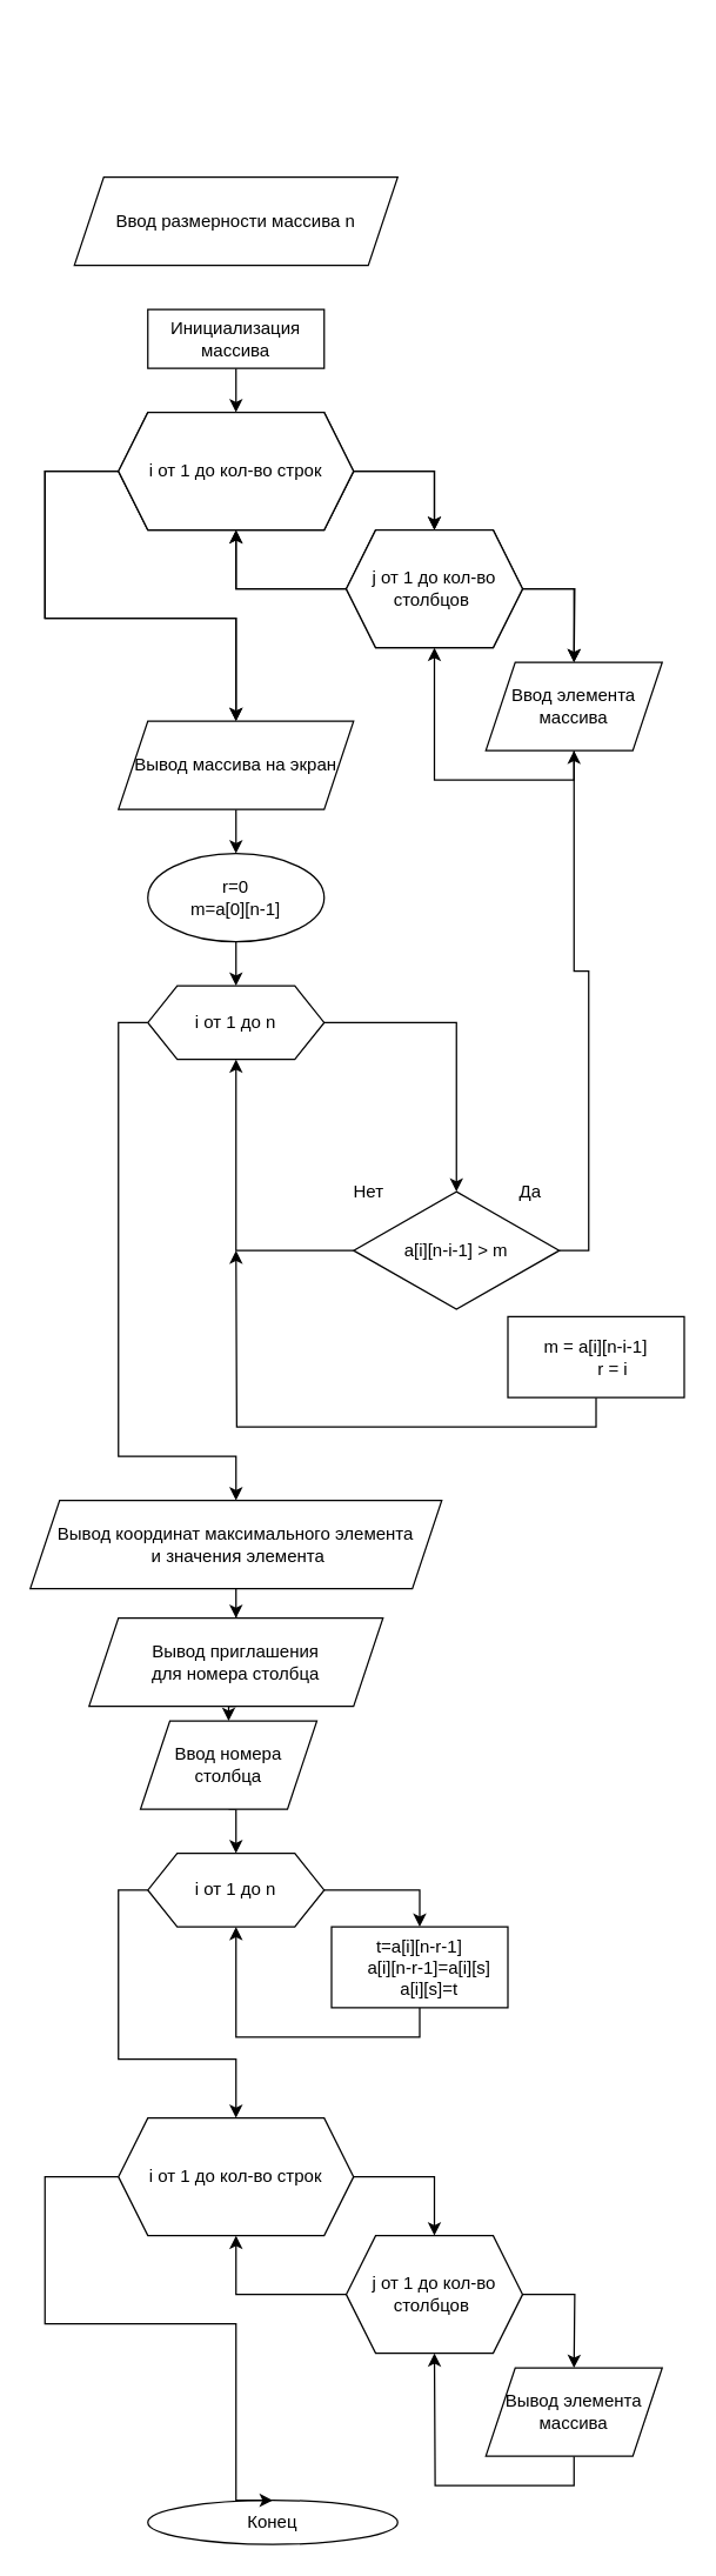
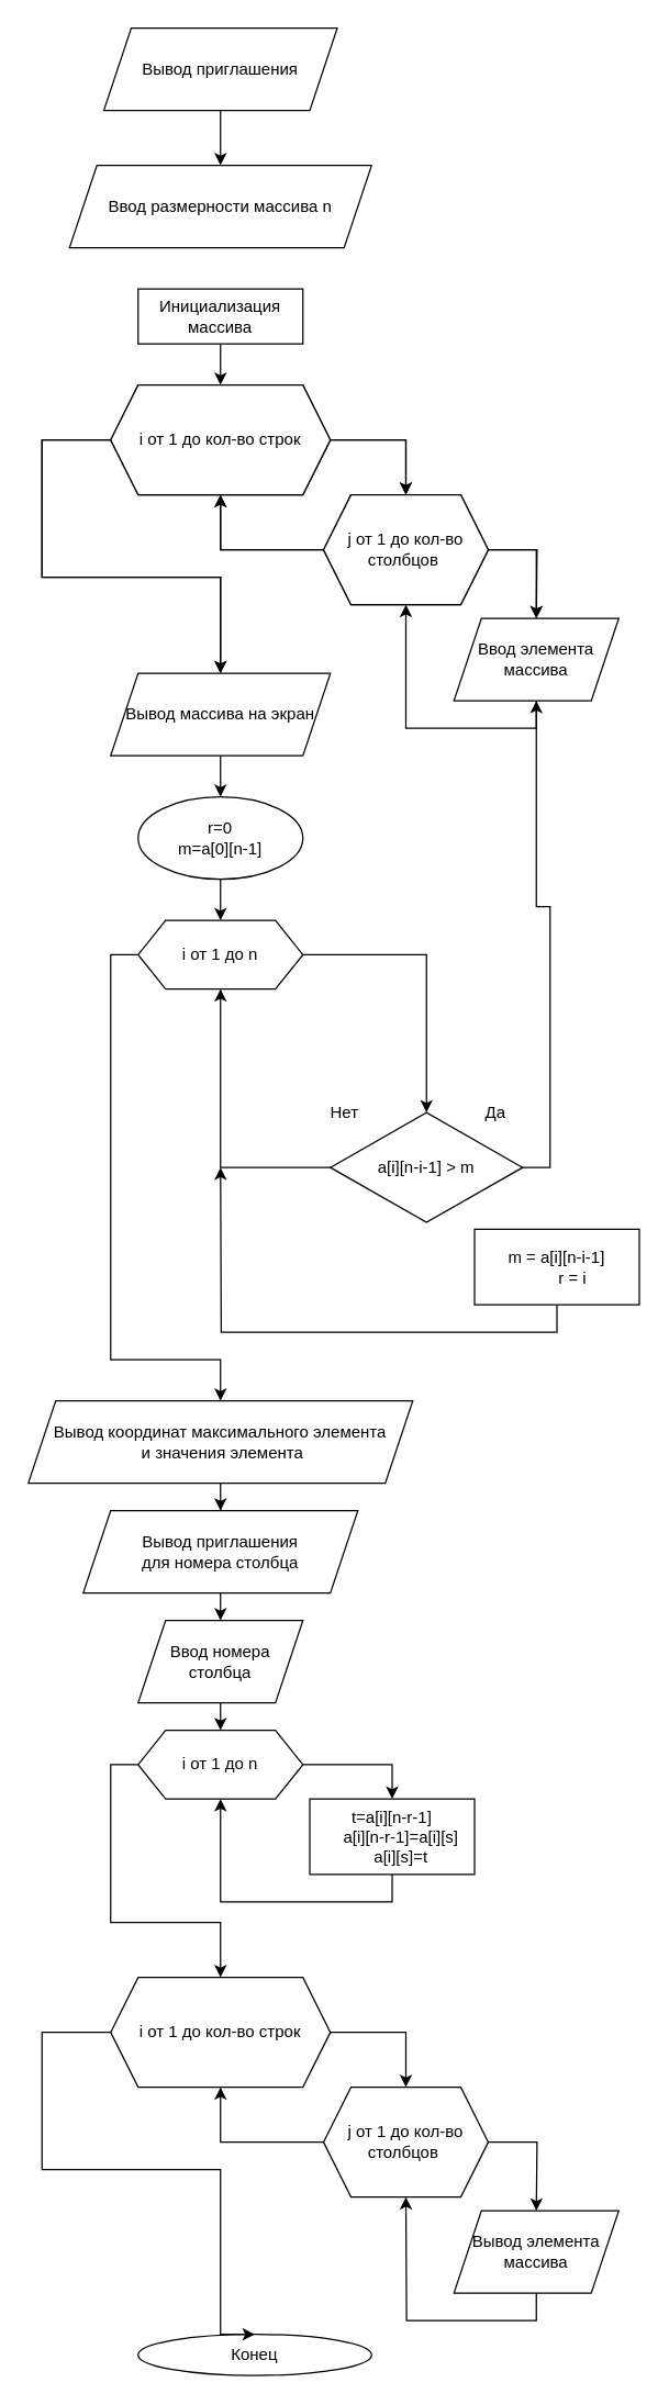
  <mxCell id="0" />
  <mxCell id="1" parent="0" />
+ <mxCell id="2" style="edgeStyle=orthogonalEdgeStyle;rounded=0;orthogonalLoop=1;jettySize=auto;html=1;exitX=0.5;exitY=1;exitDx=0;exitDy=0;entryX=0.5;entryY=0;entryDx=0;entryDy=0;" parent="1" source="3" target="4" edge="1"><mxGeometry relative="1" as="geometry" /></mxCell>
+ <mxCell id="3" value="Вывод приглашения" style="shape=parallelogram;perimeter=parallelogramPerimeter;whiteSpace=wrap;html=1;fixedSize=1;" parent="1" vertex="1"><mxGeometry x="75" y="20" width="170" height="60" as="geometry" /></mxCell>
  <mxCell id="4" value="Ввод размерности массива n" style="shape=parallelogram;perimeter=parallelogramPerimeter;whiteSpace=wrap;html=1;fixedSize=1;" parent="1" vertex="1"><mxGeometry x="50" y="120" width="220" height="60" as="geometry" /></mxCell>
  <mxCell id="5" style="edgeStyle=orthogonalEdgeStyle;rounded=0;orthogonalLoop=1;jettySize=auto;html=1;exitX=0;exitY=0.5;exitDx=0;exitDy=0;entryX=0.5;entryY=0;entryDx=0;entryDy=0;" parent="1" source="7" target="10" edge="1"><mxGeometry relative="1" as="geometry"><Array as="points"><mxPoint x="30" y="320" /><mxPoint x="30" y="420" /><mxPoint x="160" y="420" /><mxPoint x="160" y="480" /></Array></mxGeometry></mxCell>
  <mxCell id="6" style="edgeStyle=orthogonalEdgeStyle;rounded=0;orthogonalLoop=1;jettySize=auto;html=1;exitX=1;exitY=0.5;exitDx=0;exitDy=0;entryX=0.5;entryY=0;entryDx=0;entryDy=0;" parent="1" source="7" target="14" edge="1"><mxGeometry relative="1" as="geometry"><mxPoint x="325" y="360" as="targetPoint" /></mxGeometry></mxCell>
  <mxCell id="7" value="i от 1 до кол-во строк" style="shape=hexagon;perimeter=hexagonPerimeter2;whiteSpace=wrap;html=1;fixedSize=1;" parent="1" vertex="1"><mxGeometry x="80" y="280" width="160" height="80" as="geometry" /></mxCell>
  <mxCell id="8" style="edgeStyle=orthogonalEdgeStyle;rounded=0;orthogonalLoop=1;jettySize=auto;html=1;entryX=0.5;entryY=1;entryDx=0;entryDy=0;exitX=0.5;exitY=1;exitDx=0;exitDy=0;" parent="1" source="17" target="14" edge="1"><mxGeometry relative="1" as="geometry"><mxPoint x="420" y="650" as="sourcePoint" /></mxGeometry></mxCell>
  <mxCell id="9" style="edgeStyle=orthogonalEdgeStyle;rounded=0;orthogonalLoop=1;jettySize=auto;html=1;exitX=0.5;exitY=1;exitDx=0;exitDy=0;" parent="1" source="10" target="19" edge="1"><mxGeometry relative="1" as="geometry"><mxPoint x="160" y="680" as="targetPoint" /></mxGeometry></mxCell>
  <mxCell id="10" value="Вывод массива на экран" style="shape=parallelogram;perimeter=parallelogramPerimeter;whiteSpace=wrap;html=1;fixedSize=1;" parent="1" vertex="1"><mxGeometry x="80" y="490" width="160" height="60" as="geometry" /></mxCell>
  <mxCell id="11" value="Конец" style="ellipse;whiteSpace=wrap;html=1;" parent="1" vertex="1"><mxGeometry x="100" y="1700" width="170" height="30" as="geometry" /></mxCell>
  <mxCell id="12" style="edgeStyle=orthogonalEdgeStyle;rounded=0;orthogonalLoop=1;jettySize=auto;html=1;exitX=1;exitY=0.5;exitDx=0;exitDy=0;entryX=0.5;entryY=0;entryDx=0;entryDy=0;" parent="1" source="14" target="17" edge="1"><mxGeometry relative="1" as="geometry"><mxPoint x="420" y="580" as="targetPoint" /></mxGeometry></mxCell>
  <mxCell id="13" style="edgeStyle=orthogonalEdgeStyle;rounded=0;orthogonalLoop=1;jettySize=auto;html=1;exitX=0;exitY=0.5;exitDx=0;exitDy=0;entryX=0.5;entryY=1;entryDx=0;entryDy=0;" parent="1" source="14" target="7" edge="1"><mxGeometry relative="1" as="geometry" /></mxCell>
  <mxCell id="14" value="j от 1 до кол-во столбцов&amp;nbsp;" style="shape=hexagon;perimeter=hexagonPerimeter2;whiteSpace=wrap;html=1;fixedSize=1;" parent="1" vertex="1"><mxGeometry x="235" y="360" width="120" height="80" as="geometry" /></mxCell>
  <mxCell id="15" style="edgeStyle=orthogonalEdgeStyle;rounded=0;orthogonalLoop=1;jettySize=auto;html=1;exitX=0.5;exitY=1;exitDx=0;exitDy=0;" parent="1" source="16" target="7" edge="1"><mxGeometry relative="1" as="geometry" /></mxCell>
  <mxCell id="16" value="Инициализация массива" style="rounded=0;whiteSpace=wrap;html=1;" parent="1" vertex="1"><mxGeometry x="100" y="210" width="120" height="40" as="geometry" /></mxCell>
  <mxCell id="17" value="Ввод элемента массива" style="shape=parallelogram;perimeter=parallelogramPerimeter;whiteSpace=wrap;html=1;fixedSize=1;" parent="1" vertex="1"><mxGeometry x="330" y="450" width="120" height="60" as="geometry" /></mxCell>
  <mxCell id="18" style="edgeStyle=orthogonalEdgeStyle;rounded=0;orthogonalLoop=1;jettySize=auto;html=1;exitX=0.5;exitY=1;exitDx=0;exitDy=0;entryX=0.5;entryY=0;entryDx=0;entryDy=0;" parent="1" source="19" target="22" edge="1"><mxGeometry relative="1" as="geometry" /></mxCell>
  <mxCell id="19" value="&lt;div&gt;r=0&lt;/div&gt;&lt;div&gt;m=a[0][n-1]&lt;/div&gt;" style="ellipse;whiteSpace=wrap;html=1;" parent="1" vertex="1"><mxGeometry x="100" y="580" width="120" height="60" as="geometry" /></mxCell>
  <mxCell id="20" style="edgeStyle=orthogonalEdgeStyle;rounded=0;orthogonalLoop=1;jettySize=auto;html=1;exitX=1;exitY=0.5;exitDx=0;exitDy=0;entryX=0.5;entryY=0;entryDx=0;entryDy=0;" parent="1" source="22" target="25" edge="1"><mxGeometry relative="1" as="geometry" /></mxCell>
  <mxCell id="21" style="edgeStyle=orthogonalEdgeStyle;rounded=0;orthogonalLoop=1;jettySize=auto;html=1;exitX=0;exitY=0.5;exitDx=0;exitDy=0;" parent="1" source="22" target="31" edge="1"><mxGeometry relative="1" as="geometry"><mxPoint x="160" y="1070" as="targetPoint" /><Array as="points"><mxPoint x="80" y="695" /><mxPoint x="80" y="990" /><mxPoint x="160" y="990" /></Array></mxGeometry></mxCell>
  <mxCell id="22" value="i от 1 до n" style="shape=hexagon;perimeter=hexagonPerimeter2;whiteSpace=wrap;html=1;fixedSize=1;" parent="1" vertex="1"><mxGeometry x="100" y="670" width="120" height="50" as="geometry" /></mxCell>
  <mxCell id="23" style="edgeStyle=orthogonalEdgeStyle;rounded=0;orthogonalLoop=1;jettySize=auto;html=1;exitX=1;exitY=0.5;exitDx=0;exitDy=0;" parent="1" source="25" target="17" edge="1"><mxGeometry relative="1" as="geometry" /></mxCell>
  <mxCell id="24" style="edgeStyle=orthogonalEdgeStyle;rounded=0;orthogonalLoop=1;jettySize=auto;html=1;exitX=0;exitY=0.5;exitDx=0;exitDy=0;entryX=0.5;entryY=1;entryDx=0;entryDy=0;" parent="1" source="25" target="22" edge="1"><mxGeometry relative="1" as="geometry" /></mxCell>
  <mxCell id="25" value="a[i][n-i-1] &amp;gt; m" style="rhombus;whiteSpace=wrap;html=1;" parent="1" vertex="1"><mxGeometry x="240" y="810" width="140" height="80" as="geometry" /></mxCell>
  <mxCell id="26" value="Да" style="text;html=1;align=center;verticalAlign=middle;resizable=0;points=[];autosize=1;strokeColor=none;" parent="1" vertex="1"><mxGeometry x="345" y="800" width="30" height="20" as="geometry" /></mxCell>
  <mxCell id="27" value="Нет" style="text;html=1;align=center;verticalAlign=middle;resizable=0;points=[];autosize=1;strokeColor=none;" parent="1" vertex="1"><mxGeometry x="230" y="800" width="40" height="20" as="geometry" /></mxCell>
  <mxCell id="28" style="edgeStyle=orthogonalEdgeStyle;rounded=0;orthogonalLoop=1;jettySize=auto;html=1;exitX=0.5;exitY=1;exitDx=0;exitDy=0;" parent="1" source="29" edge="1"><mxGeometry relative="1" as="geometry"><mxPoint x="160" y="850" as="targetPoint" /></mxGeometry></mxCell>
  <mxCell id="29" value="&lt;div&gt;m = a[i][n-i-1]&lt;/div&gt;&lt;div&gt;&amp;nbsp; &amp;nbsp; &amp;nbsp; &amp;nbsp;r = i&lt;/div&gt;" style="rounded=0;whiteSpace=wrap;html=1;" parent="1" vertex="1"><mxGeometry x="345" y="895" width="120" height="55" as="geometry" /></mxCell>
  <mxCell id="30" style="edgeStyle=orthogonalEdgeStyle;rounded=0;orthogonalLoop=1;jettySize=auto;html=1;exitX=0.5;exitY=1;exitDx=0;exitDy=0;" parent="1" source="31" target="33" edge="1"><mxGeometry relative="1" as="geometry" /></mxCell>
  <mxCell id="31" value="Вывод координат максимального элемента&lt;br&gt;&amp;nbsp;и значения элемента" style="shape=parallelogram;perimeter=parallelogramPerimeter;whiteSpace=wrap;html=1;fixedSize=1;" parent="1" vertex="1"><mxGeometry x="20" y="1020" width="280" height="60" as="geometry" /></mxCell>
  <mxCell id="32" style="edgeStyle=orthogonalEdgeStyle;rounded=0;orthogonalLoop=1;jettySize=auto;html=1;exitX=0.5;exitY=1;exitDx=0;exitDy=0;entryX=0.5;entryY=0;entryDx=0;entryDy=0;" parent="1" source="33" target="35" edge="1"><mxGeometry relative="1" as="geometry" /></mxCell>
  <mxCell id="33" value="Вывод приглашения &lt;br&gt;для номера столбца" style="shape=parallelogram;perimeter=parallelogramPerimeter;whiteSpace=wrap;html=1;fixedSize=1;" parent="1" vertex="1"><mxGeometry x="60" y="1100" width="200" height="60" as="geometry" /></mxCell>
  <mxCell id="34" style="edgeStyle=orthogonalEdgeStyle;rounded=0;orthogonalLoop=1;jettySize=auto;html=1;exitX=0.5;exitY=1;exitDx=0;exitDy=0;entryX=0.5;entryY=0;entryDx=0;entryDy=0;" parent="1" source="35" target="38" edge="1"><mxGeometry relative="1" as="geometry" /></mxCell>
- <mxCell id="35" value="Ввод номера столбца" style="shape=parallelogram;perimeter=parallelogramPerimeter;whiteSpace=wrap;html=1;fixedSize=1;" parent="1" vertex="1"><mxGeometry x="95" y="1170" width="120" height="60" as="geometry" /></mxCell>
+ <mxCell id="35" value="Ввод номера столбца" style="shape=parallelogram;perimeter=parallelogramPerimeter;whiteSpace=wrap;html=1;fixedSize=1;" parent="1" vertex="1"><mxGeometry x="100" y="1180" width="120" height="60" as="geometry" /></mxCell>
  <mxCell id="36" style="edgeStyle=orthogonalEdgeStyle;rounded=0;orthogonalLoop=1;jettySize=auto;html=1;exitX=1;exitY=0.5;exitDx=0;exitDy=0;entryX=0.5;entryY=0;entryDx=0;entryDy=0;" parent="1" source="38" target="40" edge="1"><mxGeometry relative="1" as="geometry"><mxPoint x="410" y="1410" as="targetPoint" /></mxGeometry></mxCell>
  <mxCell id="37" style="edgeStyle=orthogonalEdgeStyle;rounded=0;orthogonalLoop=1;jettySize=auto;html=1;exitX=0;exitY=0.5;exitDx=0;exitDy=0;entryX=0.5;entryY=0;entryDx=0;entryDy=0;" parent="1" source="38" target="49" edge="1"><mxGeometry relative="1" as="geometry"><Array as="points"><mxPoint x="80" y="1285" /><mxPoint x="80" y="1400" /><mxPoint x="160" y="1400" /></Array><mxPoint x="160" y="1430" as="targetPoint" /></mxGeometry></mxCell>
  <mxCell id="38" value="i от 1 до n" style="shape=hexagon;perimeter=hexagonPerimeter2;whiteSpace=wrap;html=1;fixedSize=1;" parent="1" vertex="1"><mxGeometry x="100" y="1260" width="120" height="50" as="geometry" /></mxCell>
  <mxCell id="39" style="edgeStyle=orthogonalEdgeStyle;rounded=0;orthogonalLoop=1;jettySize=auto;html=1;exitX=0.5;exitY=1;exitDx=0;exitDy=0;entryX=0.5;entryY=1;entryDx=0;entryDy=0;" parent="1" source="40" target="38" edge="1"><mxGeometry relative="1" as="geometry"><mxPoint x="160" y="1360" as="targetPoint" /></mxGeometry></mxCell>
  <mxCell id="40" value="&lt;div&gt;t=a[i][n-r-1]&lt;/div&gt;&lt;div&gt;&amp;nbsp; &amp;nbsp; a[i][n-r-1]=a[i][s]&lt;/div&gt;&lt;div&gt;&amp;nbsp; &amp;nbsp; a[i][s]=t&lt;/div&gt;" style="rounded=0;whiteSpace=wrap;html=1;" parent="1" vertex="1"><mxGeometry x="225" y="1310" width="120" height="55" as="geometry" /></mxCell>
  <mxCell id="41" value="i от 1 до кол-во строк" style="shape=hexagon;perimeter=hexagonPerimeter2;whiteSpace=wrap;html=1;fixedSize=1;" vertex="1" parent="1"><mxGeometry x="80" y="280" width="160" height="80" as="geometry" /></mxCell>
  <mxCell id="42" style="edgeStyle=orthogonalEdgeStyle;rounded=0;orthogonalLoop=1;jettySize=auto;html=1;exitX=0;exitY=0.5;exitDx=0;exitDy=0;entryX=0.5;entryY=0;entryDx=0;entryDy=0;" edge="1" source="41" parent="1"><mxGeometry relative="1" as="geometry"><Array as="points"><mxPoint x="30" y="320" /><mxPoint x="30" y="420" /><mxPoint x="160" y="420" /><mxPoint x="160" y="480" /></Array><mxPoint x="160" y="490" as="targetPoint" /></mxGeometry></mxCell>
  <mxCell id="43" style="edgeStyle=orthogonalEdgeStyle;rounded=0;orthogonalLoop=1;jettySize=auto;html=1;exitX=1;exitY=0.5;exitDx=0;exitDy=0;entryX=0.5;entryY=0;entryDx=0;entryDy=0;" edge="1" source="41" target="45" parent="1"><mxGeometry relative="1" as="geometry"><mxPoint x="325" y="360" as="targetPoint" /></mxGeometry></mxCell>
  <mxCell id="44" style="edgeStyle=orthogonalEdgeStyle;rounded=0;orthogonalLoop=1;jettySize=auto;html=1;exitX=0;exitY=0.5;exitDx=0;exitDy=0;entryX=0.5;entryY=1;entryDx=0;entryDy=0;" edge="1" source="45" target="41" parent="1"><mxGeometry relative="1" as="geometry" /></mxCell>
  <mxCell id="45" value="j от 1 до кол-во столбцов&amp;nbsp;" style="shape=hexagon;perimeter=hexagonPerimeter2;whiteSpace=wrap;html=1;fixedSize=1;" vertex="1" parent="1"><mxGeometry x="235" y="360" width="120" height="80" as="geometry" /></mxCell>
  <mxCell id="46" style="edgeStyle=orthogonalEdgeStyle;rounded=0;orthogonalLoop=1;jettySize=auto;html=1;exitX=1;exitY=0.5;exitDx=0;exitDy=0;entryX=0.5;entryY=0;entryDx=0;entryDy=0;" edge="1" source="45" parent="1"><mxGeometry relative="1" as="geometry"><mxPoint x="390" y="450" as="targetPoint" /></mxGeometry></mxCell>
  <mxCell id="47" style="edgeStyle=orthogonalEdgeStyle;rounded=0;orthogonalLoop=1;jettySize=auto;html=1;entryX=0.5;entryY=1;entryDx=0;entryDy=0;exitX=0.5;exitY=1;exitDx=0;exitDy=0;" edge="1" parent="1" source="48"><mxGeometry relative="1" as="geometry"><mxPoint x="420" y="1810" as="sourcePoint" /><mxPoint x="295" y="1600" as="targetPoint" /></mxGeometry></mxCell>
  <mxCell id="48" value="Вывод элемента массива" style="shape=parallelogram;perimeter=parallelogramPerimeter;whiteSpace=wrap;html=1;fixedSize=1;" vertex="1" parent="1"><mxGeometry x="330" y="1610" width="120" height="60" as="geometry" /></mxCell>
  <mxCell id="49" value="i от 1 до кол-во строк" style="shape=hexagon;perimeter=hexagonPerimeter2;whiteSpace=wrap;html=1;fixedSize=1;" vertex="1" parent="1"><mxGeometry x="80" y="1440" width="160" height="80" as="geometry" /></mxCell>
  <mxCell id="50" style="edgeStyle=orthogonalEdgeStyle;rounded=0;orthogonalLoop=1;jettySize=auto;html=1;exitX=0;exitY=0.5;exitDx=0;exitDy=0;entryX=0.5;entryY=0;entryDx=0;entryDy=0;" edge="1" parent="1" source="49" target="11"><mxGeometry relative="1" as="geometry"><Array as="points"><mxPoint x="30" y="1480" /><mxPoint x="30" y="1580" /><mxPoint x="160" y="1580" /></Array><mxPoint x="160" y="1650" as="targetPoint" /></mxGeometry></mxCell>
  <mxCell id="51" style="edgeStyle=orthogonalEdgeStyle;rounded=0;orthogonalLoop=1;jettySize=auto;html=1;exitX=1;exitY=0.5;exitDx=0;exitDy=0;entryX=0.5;entryY=0;entryDx=0;entryDy=0;" edge="1" parent="1" source="49" target="53"><mxGeometry relative="1" as="geometry"><mxPoint x="325" y="1520" as="targetPoint" /></mxGeometry></mxCell>
  <mxCell id="52" style="edgeStyle=orthogonalEdgeStyle;rounded=0;orthogonalLoop=1;jettySize=auto;html=1;exitX=0;exitY=0.5;exitDx=0;exitDy=0;entryX=0.5;entryY=1;entryDx=0;entryDy=0;" edge="1" parent="1" source="53" target="49"><mxGeometry relative="1" as="geometry" /></mxCell>
  <mxCell id="53" value="j от 1 до кол-во столбцов&amp;nbsp;" style="shape=hexagon;perimeter=hexagonPerimeter2;whiteSpace=wrap;html=1;fixedSize=1;" vertex="1" parent="1"><mxGeometry x="235" y="1520" width="120" height="80" as="geometry" /></mxCell>
  <mxCell id="54" style="edgeStyle=orthogonalEdgeStyle;rounded=0;orthogonalLoop=1;jettySize=auto;html=1;exitX=1;exitY=0.5;exitDx=0;exitDy=0;entryX=0.5;entryY=0;entryDx=0;entryDy=0;" edge="1" parent="1" source="53"><mxGeometry relative="1" as="geometry"><mxPoint x="390" y="1610" as="targetPoint" /></mxGeometry></mxCell>
